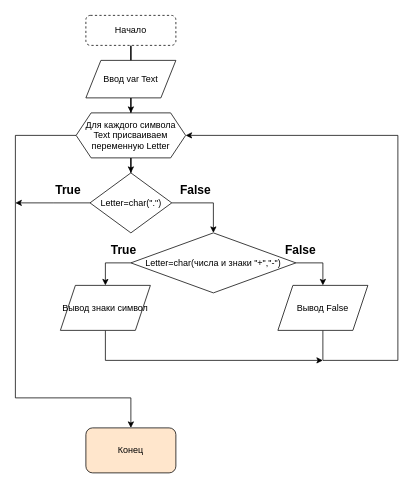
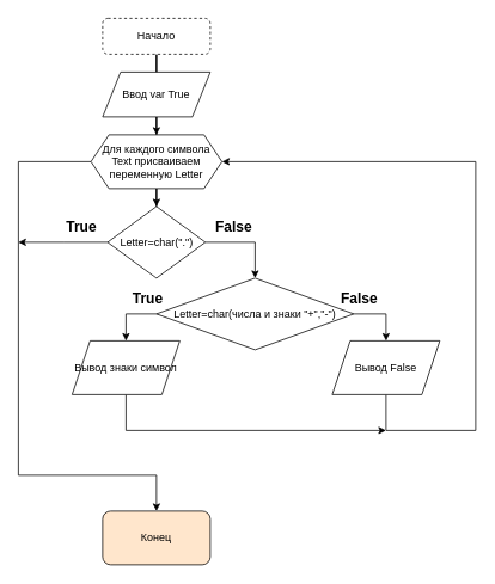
  <mxCell id="0" />
  <mxCell id="1" parent="0" />
  <mxCell id="2" style="edgeStyle=orthogonalEdgeStyle;rounded=0;orthogonalLoop=1;jettySize=auto;html=1;entryX=0.5;entryY=0;entryDx=0;entryDy=0;endArrow=none;" edge="1" parent="1" source="3" target="5"><mxGeometry relative="1" as="geometry" /></mxCell>
  <mxCell id="3" value="Начало" style="rounded=1;whiteSpace=wrap;html=1;dashed=1;" vertex="1" parent="1"><mxGeometry x="114" y="20" width="120" height="40" as="geometry" /></mxCell>
  <mxCell id="4" style="edgeStyle=orthogonalEdgeStyle;rounded=0;orthogonalLoop=1;jettySize=auto;html=1;entryX=0.5;entryY=0;entryDx=0;entryDy=0;" edge="1" parent="1" source="5" target="8"><mxGeometry relative="1" as="geometry" /></mxCell>
- <mxCell id="5" value="Ввод var Text" style="shape=parallelogram;perimeter=parallelogramPerimeter;whiteSpace=wrap;html=1;fixedSize=1;" vertex="1" parent="1"><mxGeometry x="114" y="80" width="120" height="50" as="geometry" /></mxCell>
+ <mxCell id="5" value="Ввод var True" style="shape=parallelogram;perimeter=parallelogramPerimeter;whiteSpace=wrap;html=1;fixedSize=1;" vertex="1" parent="1"><mxGeometry x="114" y="80" width="120" height="50" as="geometry" /></mxCell>
  <mxCell id="6" style="edgeStyle=orthogonalEdgeStyle;rounded=0;orthogonalLoop=1;jettySize=auto;html=1;entryX=0.5;entryY=0;entryDx=0;entryDy=0;" edge="1" parent="1" source="8" target="11"><mxGeometry relative="1" as="geometry" /></mxCell>
  <mxCell id="7" style="edgeStyle=orthogonalEdgeStyle;rounded=0;orthogonalLoop=1;jettySize=auto;html=1;" edge="1" parent="1" source="8" target="19"><mxGeometry relative="1" as="geometry"><Array as="points"><mxPoint x="20" y="180" /><mxPoint x="20" y="530" /><mxPoint x="174" y="530" /></Array></mxGeometry></mxCell>
  <mxCell id="8" value="Для каждого символа Text присваиваем переменную Letter" style="shape=hexagon;perimeter=hexagonPerimeter2;whiteSpace=wrap;html=1;fixedSize=1;" vertex="1" parent="1"><mxGeometry x="101" y="150" width="146" height="60" as="geometry" /></mxCell>
  <mxCell id="9" style="edgeStyle=orthogonalEdgeStyle;rounded=0;orthogonalLoop=1;jettySize=auto;html=1;entryX=0.5;entryY=0;entryDx=0;entryDy=0;" edge="1" parent="1" source="11" target="14"><mxGeometry relative="1" as="geometry"><Array as="points"><mxPoint x="284" y="270" /></Array></mxGeometry></mxCell>
  <mxCell id="10" style="edgeStyle=orthogonalEdgeStyle;rounded=0;orthogonalLoop=1;jettySize=auto;html=1;" edge="1" parent="1" source="11"><mxGeometry relative="1" as="geometry"><mxPoint x="20" y="270" as="targetPoint" /></mxGeometry></mxCell>
  <mxCell id="11" value="Letter=char(&quot;.&quot;)" style="rhombus;whiteSpace=wrap;html=1;" vertex="1" parent="1"><mxGeometry x="119.5" y="230" width="109" height="80" as="geometry" /></mxCell>
  <mxCell id="12" style="edgeStyle=orthogonalEdgeStyle;rounded=0;orthogonalLoop=1;jettySize=auto;html=1;entryX=0.5;entryY=0;entryDx=0;entryDy=0;" edge="1" parent="1" source="14" target="16"><mxGeometry relative="1" as="geometry"><Array as="points"><mxPoint x="140" y="350" /></Array></mxGeometry></mxCell>
  <mxCell id="13" style="edgeStyle=orthogonalEdgeStyle;rounded=0;orthogonalLoop=1;jettySize=auto;html=1;entryX=0.5;entryY=0;entryDx=0;entryDy=0;" edge="1" parent="1" source="14" target="18"><mxGeometry relative="1" as="geometry"><Array as="points"><mxPoint x="430" y="350" /></Array></mxGeometry></mxCell>
  <mxCell id="14" value="Letter=char(числа и знаки &quot;+&quot;,&quot;-&quot;)" style="rhombus;whiteSpace=wrap;html=1;" vertex="1" parent="1"><mxGeometry x="174" y="310" width="220" height="80" as="geometry" /></mxCell>
  <mxCell id="15" style="edgeStyle=orthogonalEdgeStyle;rounded=0;orthogonalLoop=1;jettySize=auto;html=1;" edge="1" parent="1" source="16"><mxGeometry relative="1" as="geometry"><mxPoint x="430" y="480" as="targetPoint" /><Array as="points"><mxPoint x="140" y="480" /></Array></mxGeometry></mxCell>
  <mxCell id="16" value="Вывод знаки символ" style="shape=parallelogram;perimeter=parallelogramPerimeter;whiteSpace=wrap;html=1;fixedSize=1;" vertex="1" parent="1"><mxGeometry x="80" y="380" width="120" height="60" as="geometry" /></mxCell>
  <mxCell id="17" style="edgeStyle=orthogonalEdgeStyle;rounded=0;orthogonalLoop=1;jettySize=auto;html=1;entryX=1;entryY=0.5;entryDx=0;entryDy=0;" edge="1" parent="1" source="18" target="8"><mxGeometry relative="1" as="geometry"><Array as="points"><mxPoint x="430" y="480" /><mxPoint x="530" y="480" /><mxPoint x="530" y="180" /></Array></mxGeometry></mxCell>
  <mxCell id="18" value="Вывод False" style="shape=parallelogram;perimeter=parallelogramPerimeter;whiteSpace=wrap;html=1;fixedSize=1;" vertex="1" parent="1"><mxGeometry x="370" y="380" width="120" height="60" as="geometry" /></mxCell>
  <mxCell id="19" value="Конец" style="rounded=1;whiteSpace=wrap;html=1;fillColor=#ffe6cc;" vertex="1" parent="1"><mxGeometry x="114" y="570" width="120" height="60" as="geometry" /></mxCell>
  <mxCell id="20" value="&lt;font style=&quot;font-size: 16px&quot;&gt;True&lt;/font&gt;" style="text;strokeColor=none;fillColor=none;html=1;fontSize=24;fontStyle=1;verticalAlign=middle;align=center;" vertex="1" parent="1"><mxGeometry x="40" y="230" width="100" height="40" as="geometry" /></mxCell>
  <mxCell id="21" value="&lt;font style=&quot;font-size: 16px&quot;&gt;False&lt;/font&gt;" style="text;strokeColor=none;fillColor=none;html=1;fontSize=24;fontStyle=1;verticalAlign=middle;align=center;" vertex="1" parent="1"><mxGeometry x="210" y="230" width="100" height="40" as="geometry" /></mxCell>
  <mxCell id="22" value="&lt;font style=&quot;font-size: 16px&quot;&gt;False&lt;/font&gt;" style="text;strokeColor=none;fillColor=none;html=1;fontSize=24;fontStyle=1;verticalAlign=middle;align=center;" vertex="1" parent="1"><mxGeometry x="350" y="310" width="100" height="40" as="geometry" /></mxCell>
  <mxCell id="23" value="&lt;font style=&quot;font-size: 16px&quot;&gt;True&lt;/font&gt;" style="text;strokeColor=none;fillColor=none;html=1;fontSize=24;fontStyle=1;verticalAlign=middle;align=center;" vertex="1" parent="1"><mxGeometry x="114" y="310" width="100" height="40" as="geometry" /></mxCell>
